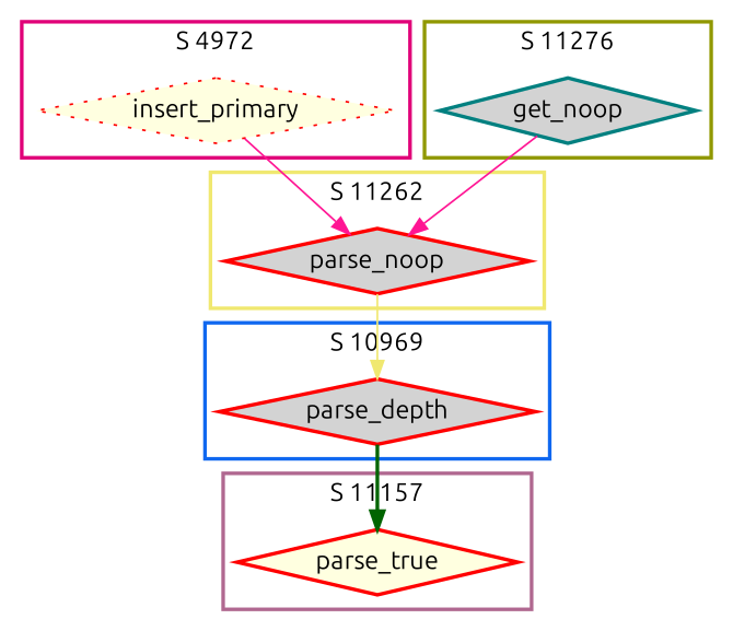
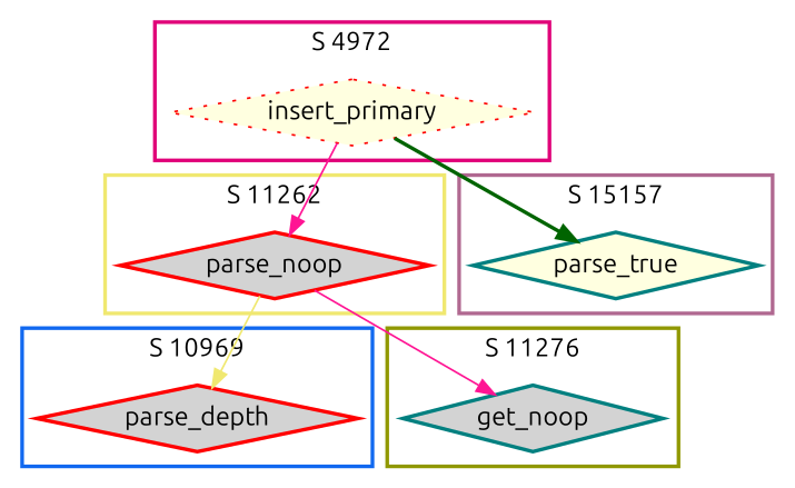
  digraph {
    fontname=Ubuntu
    node [color=red fillcolor=lightgrey fontname=Ubuntu shape=diamond style="bold,filled"]
    edge [color=deeppink fontname=Ubuntu style=solid]
    n1 [label=parse_noop]
    n2 [label=parse_depth]
    n3 [fillcolor=lightyellow label=insert_primary style="dotted,filled"]
    n4 [color=teal label=get_noop]
-   n5 [fillcolor=lightyellow label=parse_true]
+   n5 [color=teal fillcolor=lightyellow label=parse_true]
    subgraph cluster_1 {
      color="#F0E870"
      label="S 11262"
      style=bold
      n1
    }
    subgraph cluster_2 {
      color="#1068F0"
      label="S 10969"
      style=bold
      n2
    }
    subgraph cluster_3 {
      color="#E00078"
      label="S 4972"
      style=bold
      n3
    }
    subgraph cluster_4 {
      color="#909800"
      label="S 11276"
      style=bold
      n4
    }
    subgraph cluster_5 {
      color="#B06890"
-     label="S 11157"
+     label="S 15157"
      style=bold
      n5
    }
    n1 -> n2 [color="#F0E870" style=""]
    n3 -> n1
-   n2 -> n5 [color=darkgreen style=bold]
-   n4 -> n1
+   n3 -> n5 [color=darkgreen style=bold]
+   n1 -> n4
  }
